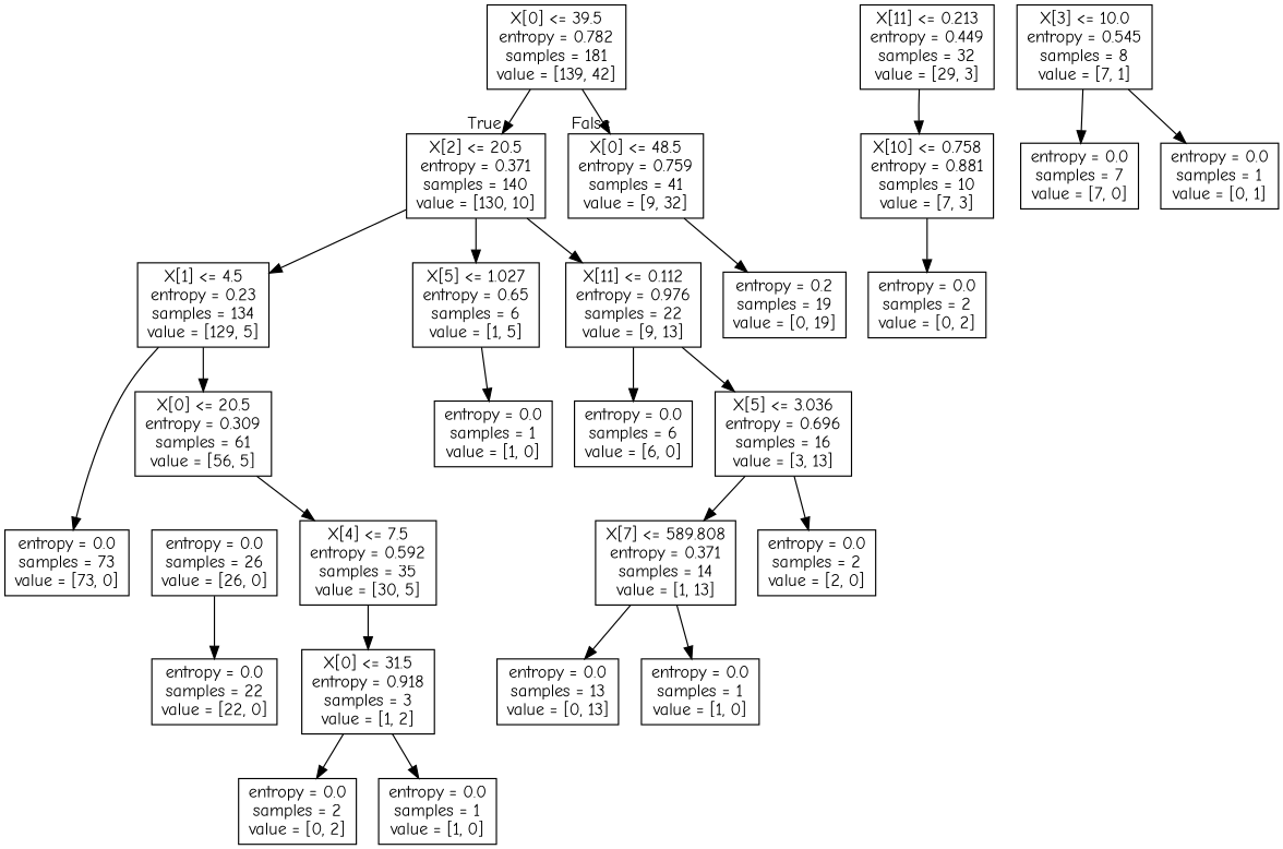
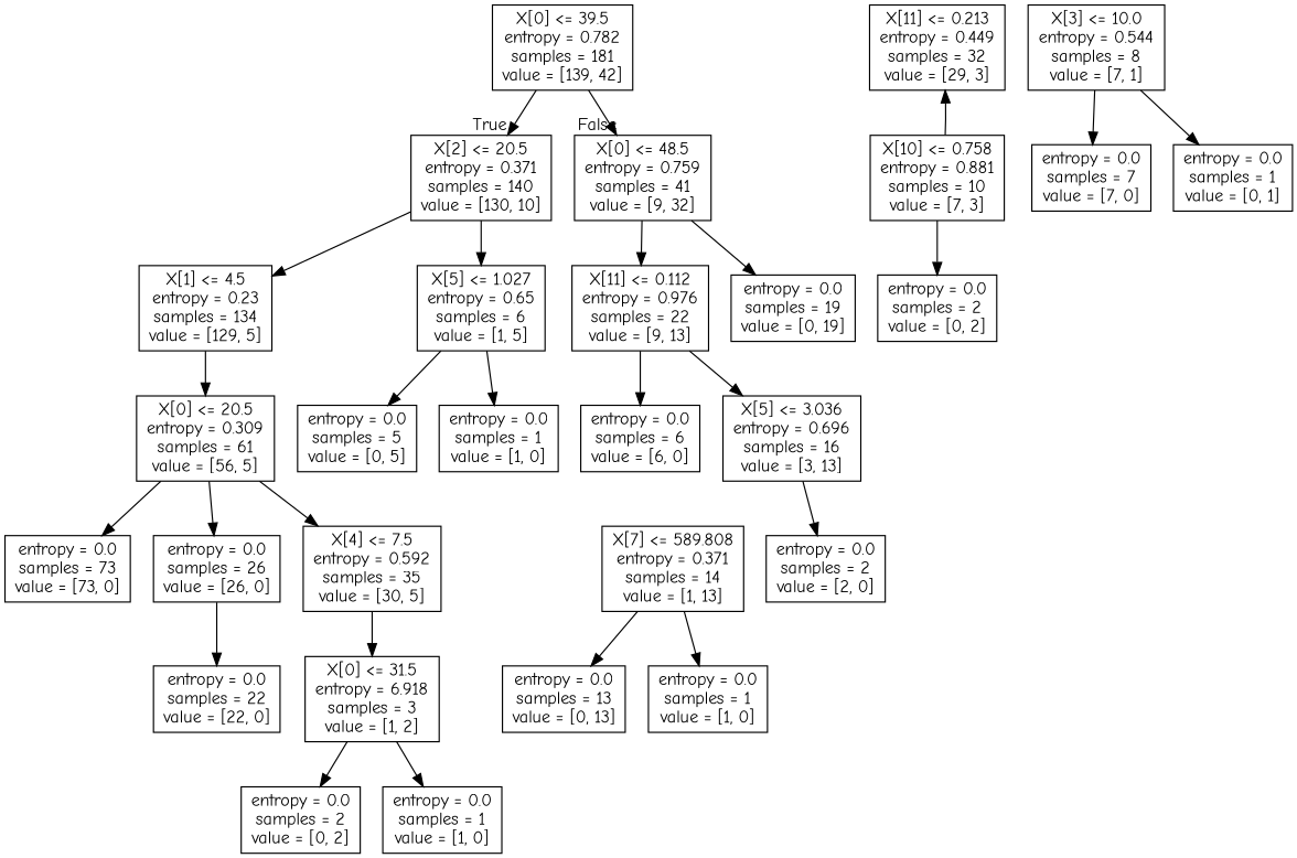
  digraph {
    fontname="Comic Neue"
    node [fontname="Comic Neue" shape=box]
    edge [fontname="Comic Neue"]
    n1 [label="X[0] <= 39.5\nentropy = 0.782\nsamples = 181\nvalue = [139, 42]"]
    n2 [label="X[2] <= 20.5\nentropy = 0.371\nsamples = 140\nvalue = [130, 10]"]
    n3 [label="X[0] <= 48.5\nentropy = 0.759\nsamples = 41\nvalue = [9, 32]"]
    n4 [label="X[1] <= 4.5\nentropy = 0.23\nsamples = 134\nvalue = [129, 5]"]
    n5 [label="X[5] <= 1.027\nentropy = 0.65\nsamples = 6\nvalue = [1, 5]"]
    n6 [label="X[11] <= 0.112\nentropy = 0.976\nsamples = 22\nvalue = [9, 13]"]
-   n7 [label="entropy = 0.2\nsamples = 19\nvalue = [0, 19]"]
+   n7 [label="entropy = 0.0\nsamples = 19\nvalue = [0, 19]"]
    n8 [label="entropy = 0.0\nsamples = 73\nvalue = [73, 0]"]
    n9 [label="X[0] <= 20.5\nentropy = 0.309\nsamples = 61\nvalue = [56, 5]"]
+   n10 [label="entropy = 0.0\nsamples = 5\nvalue = [0, 5]"]
    n11 [label="entropy = 0.0\nsamples = 1\nvalue = [1, 0]"]
    n12 [label="entropy = 0.0\nsamples = 26\nvalue = [26, 0]"]
    n13 [label="X[4] <= 7.5\nentropy = 0.592\nsamples = 35\nvalue = [30, 5]"]
    n14 [label="entropy = 0.0\nsamples = 22\nvalue = [22, 0]"]
-   n15 [label="X[0] <= 31.5\nentropy = 0.918\nsamples = 3\nvalue = [1, 2]"]
+   n15 [label="X[0] <= 31.5\nentropy = 6.918\nsamples = 3\nvalue = [1, 2]"]
    n16 [label="X[11] <= 0.213\nentropy = 0.449\nsamples = 32\nvalue = [29, 3]"]
    n17 [label="X[10] <= 0.758\nentropy = 0.881\nsamples = 10\nvalue = [7, 3]"]
    n18 [label="entropy = 0.0\nsamples = 2\nvalue = [0, 2]"]
    n19 [label="entropy = 0.0\nsamples = 1\nvalue = [1, 0]"]
    n20 [label="entropy = 0.0\nsamples = 2\nvalue = [0, 2]"]
-   n21 [label="X[3] <= 10.0\nentropy = 0.545\nsamples = 8\nvalue = [7, 1]"]
+   n21 [label="X[3] <= 10.0\nentropy = 0.544\nsamples = 8\nvalue = [7, 1]"]
    n22 [label="entropy = 0.0\nsamples = 7\nvalue = [7, 0]"]
    n23 [label="entropy = 0.0\nsamples = 1\nvalue = [0, 1]"]
    n24 [label="entropy = 0.0\nsamples = 6\nvalue = [6, 0]"]
    n25 [label="X[5] <= 3.036\nentropy = 0.696\nsamples = 16\nvalue = [3, 13]"]
    n26 [label="X[7] <= 589.808\nentropy = 0.371\nsamples = 14\nvalue = [1, 13]"]
    n27 [label="entropy = 0.0\nsamples = 2\nvalue = [2, 0]"]
    n28 [label="entropy = 0.0\nsamples = 13\nvalue = [0, 13]"]
    n29 [label="entropy = 0.0\nsamples = 1\nvalue = [1, 0]"]
    n1 -> n2 [headlabel=True labelangle=45 labeldistance=2.5]
    n1 -> n3 [headlabel=False labelangle=-45 labeldistance=2.5]
    n2 -> n4
    n2 -> n5
-   n2 -> n6
+   n3 -> n6
    n3 -> n7
-   n4 -> n8
+   n9 -> n8
    n4 -> n9
+   n5 -> n10
    n5 -> n11
    n6 -> n24
    n6 -> n25
+   n9 -> n12
    n9 -> n13
    n12 -> n14
    n13 -> n15
    n15 -> n18
    n15 -> n19
-   n16 -> n17
+   n17 -> n16
    n17 -> n20
    n21 -> n22
    n21 -> n23
-   n25 -> n26
    n25 -> n27
    n26 -> n28
    n26 -> n29
  }
